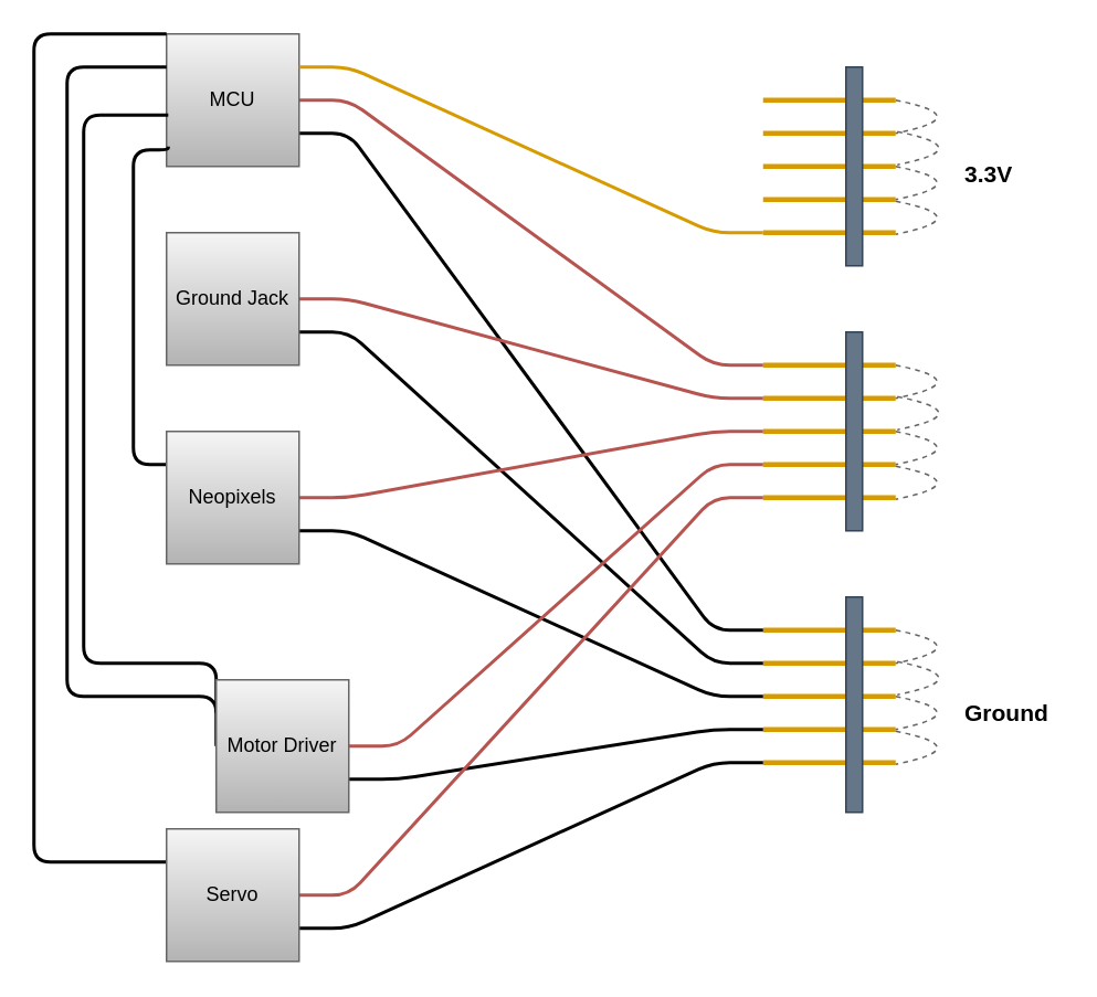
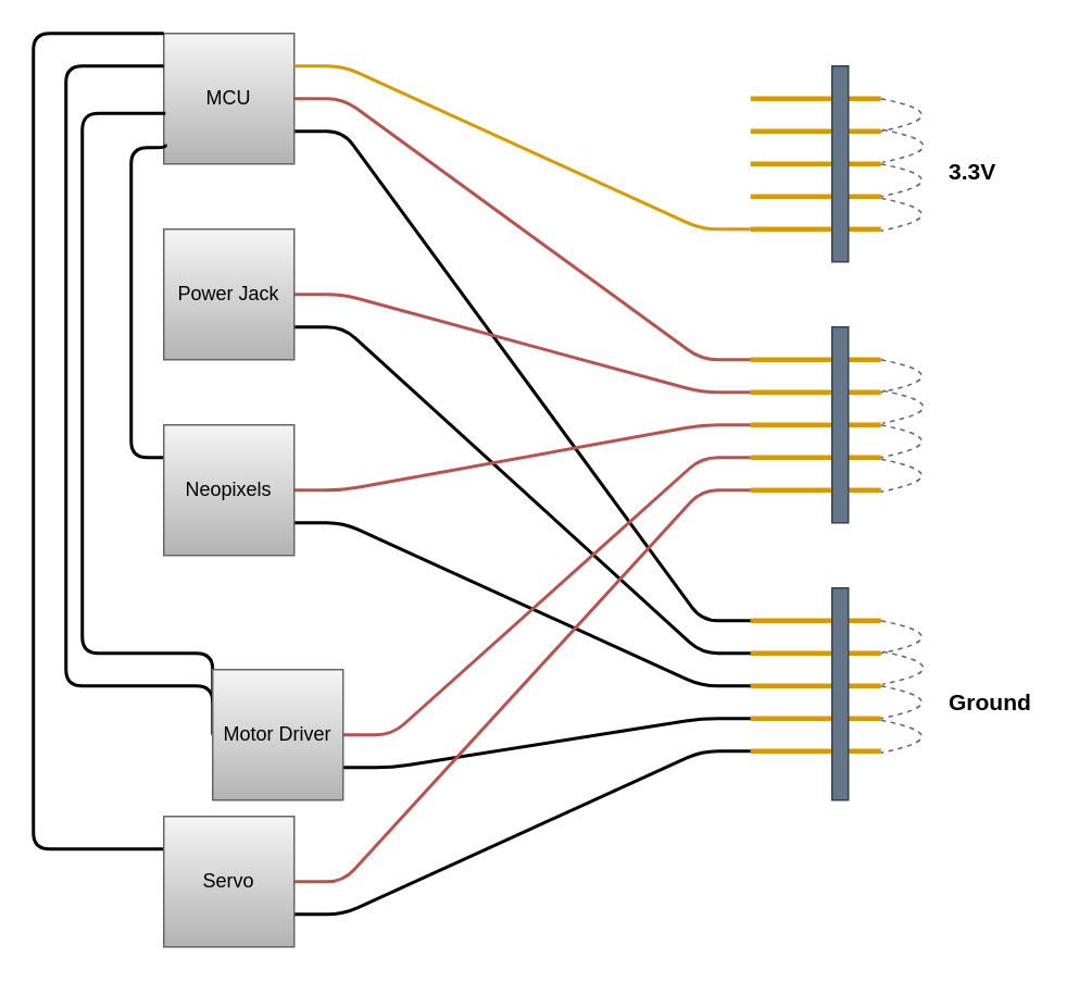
  <mxCell id="0" />
  <mxCell id="1" parent="0" />
  <mxCell id="2" value="" style="endArrow=none;html=1;rounded=0;strokeWidth=3;fillColor=#ffcd28;gradientColor=#ffa500;strokeColor=#d79b00;" parent="1" edge="1"><mxGeometry width="50" height="50" relative="1" as="geometry"><mxPoint x="460" y="380" as="sourcePoint" /><mxPoint x="540" y="380" as="targetPoint" /></mxGeometry></mxCell>
  <mxCell id="3" value="" style="endArrow=none;html=1;rounded=0;strokeWidth=3;fillColor=#ffcd28;gradientColor=#ffa500;strokeColor=#d79b00;" parent="1" edge="1"><mxGeometry width="50" height="50" relative="1" as="geometry"><mxPoint x="460" y="400" as="sourcePoint" /><mxPoint x="540" y="400" as="targetPoint" /></mxGeometry></mxCell>
  <mxCell id="4" value="" style="endArrow=none;html=1;rounded=0;strokeWidth=3;fillColor=#ffcd28;gradientColor=#ffa500;strokeColor=#d79b00;" parent="1" edge="1"><mxGeometry width="50" height="50" relative="1" as="geometry"><mxPoint x="460" y="420" as="sourcePoint" /><mxPoint x="540" y="420" as="targetPoint" /></mxGeometry></mxCell>
  <mxCell id="5" value="" style="endArrow=none;html=1;rounded=0;strokeWidth=3;fillColor=#ffcd28;gradientColor=#ffa500;strokeColor=#d79b00;" parent="1" edge="1"><mxGeometry width="50" height="50" relative="1" as="geometry"><mxPoint x="460" y="440" as="sourcePoint" /><mxPoint x="540" y="440" as="targetPoint" /></mxGeometry></mxCell>
  <mxCell id="6" value="" style="endArrow=none;html=1;rounded=0;strokeWidth=3;fillColor=#ffcd28;gradientColor=#ffa500;strokeColor=#d79b00;" parent="1" edge="1"><mxGeometry width="50" height="50" relative="1" as="geometry"><mxPoint x="460" y="460" as="sourcePoint" /><mxPoint x="540" y="460" as="targetPoint" /></mxGeometry></mxCell>
  <mxCell id="7" value="" style="endArrow=none;html=1;rounded=0;strokeWidth=3;fillColor=#ffcd28;gradientColor=#ffa500;strokeColor=#d79b00;" parent="1" edge="1"><mxGeometry width="50" height="50" relative="1" as="geometry"><mxPoint x="460" y="300" as="sourcePoint" /><mxPoint x="540" y="300" as="targetPoint" /></mxGeometry></mxCell>
  <mxCell id="8" value="" style="endArrow=none;html=1;rounded=0;strokeWidth=3;fillColor=#ffcd28;gradientColor=#ffa500;strokeColor=#d79b00;" parent="1" edge="1"><mxGeometry width="50" height="50" relative="1" as="geometry"><mxPoint x="460" y="280" as="sourcePoint" /><mxPoint x="540" y="280" as="targetPoint" /></mxGeometry></mxCell>
  <mxCell id="9" value="" style="endArrow=none;html=1;rounded=0;strokeWidth=3;fillColor=#ffcd28;gradientColor=#ffa500;strokeColor=#d79b00;" parent="1" edge="1"><mxGeometry width="50" height="50" relative="1" as="geometry"><mxPoint x="460" y="260" as="sourcePoint" /><mxPoint x="540" y="260" as="targetPoint" /></mxGeometry></mxCell>
  <mxCell id="10" value="" style="endArrow=none;html=1;rounded=0;strokeWidth=3;fillColor=#ffcd28;gradientColor=#ffa500;strokeColor=#d79b00;" parent="1" edge="1"><mxGeometry width="50" height="50" relative="1" as="geometry"><mxPoint x="460" y="240" as="sourcePoint" /><mxPoint x="540" y="240" as="targetPoint" /></mxGeometry></mxCell>
  <mxCell id="11" value="" style="endArrow=none;html=1;rounded=0;strokeWidth=3;fillColor=#ffcd28;gradientColor=#ffa500;strokeColor=#d79b00;" parent="1" edge="1"><mxGeometry width="50" height="50" relative="1" as="geometry"><mxPoint x="460" y="220" as="sourcePoint" /><mxPoint x="540" y="220" as="targetPoint" /></mxGeometry></mxCell>
  <mxCell id="12" value="" style="rounded=0;whiteSpace=wrap;html=1;fillColor=#647687;fontColor=#ffffff;strokeColor=#314354;" parent="1" vertex="1"><mxGeometry x="510" y="200" width="10" height="120" as="geometry" /></mxCell>
  <mxCell id="13" value="" style="rounded=0;whiteSpace=wrap;html=1;fillColor=#647687;fontColor=#ffffff;strokeColor=#314354;" parent="1" vertex="1"><mxGeometry x="510" y="360" width="10" height="130" as="geometry" /></mxCell>
  <mxCell id="14" value="" style="html=1;labelBackgroundColor=#ffffff;endArrow=none;endFill=0;jettySize=auto;orthogonalLoop=1;strokeWidth=1;dashed=1;fontSize=14;curved=1;fillColor=#f5f5f5;gradientColor=#b3b3b3;strokeColor=#666666;" parent="1" edge="1"><mxGeometry width="60" height="60" relative="1" as="geometry"><mxPoint x="540" y="220" as="sourcePoint" /><mxPoint x="540" y="240" as="targetPoint" /><Array as="points"><mxPoint x="590" y="230" /></Array></mxGeometry></mxCell>
  <mxCell id="15" value="" style="html=1;labelBackgroundColor=#ffffff;endArrow=none;endFill=0;jettySize=auto;orthogonalLoop=1;strokeWidth=1;dashed=1;fontSize=14;curved=1;fillColor=#f5f5f5;gradientColor=#b3b3b3;strokeColor=#666666;" parent="1" edge="1"><mxGeometry width="60" height="60" relative="1" as="geometry"><mxPoint x="541" y="239" as="sourcePoint" /><mxPoint x="541" y="259" as="targetPoint" /><Array as="points"><mxPoint x="591" y="249" /></Array></mxGeometry></mxCell>
  <mxCell id="16" value="" style="html=1;labelBackgroundColor=#ffffff;endArrow=none;endFill=0;jettySize=auto;orthogonalLoop=1;strokeWidth=1;dashed=1;fontSize=14;curved=1;fillColor=#f5f5f5;gradientColor=#b3b3b3;strokeColor=#666666;" parent="1" edge="1"><mxGeometry width="60" height="60" relative="1" as="geometry"><mxPoint x="540" y="260" as="sourcePoint" /><mxPoint x="540" y="280" as="targetPoint" /><Array as="points"><mxPoint x="590" y="270" /></Array></mxGeometry></mxCell>
  <mxCell id="17" value="" style="html=1;labelBackgroundColor=#ffffff;endArrow=none;endFill=0;jettySize=auto;orthogonalLoop=1;strokeWidth=1;dashed=1;fontSize=14;curved=1;fillColor=#f5f5f5;gradientColor=#b3b3b3;strokeColor=#666666;" parent="1" edge="1"><mxGeometry width="60" height="60" relative="1" as="geometry"><mxPoint x="540" y="281" as="sourcePoint" /><mxPoint x="540" y="301" as="targetPoint" /><Array as="points"><mxPoint x="590" y="291" /></Array></mxGeometry></mxCell>
  <mxCell id="18" value="" style="html=1;labelBackgroundColor=#ffffff;endArrow=none;endFill=0;jettySize=auto;orthogonalLoop=1;strokeWidth=1;dashed=1;fontSize=14;curved=1;fillColor=#f5f5f5;gradientColor=#b3b3b3;strokeColor=#666666;" parent="1" edge="1"><mxGeometry width="60" height="60" relative="1" as="geometry"><mxPoint x="540" y="380" as="sourcePoint" /><mxPoint x="540" y="400" as="targetPoint" /><Array as="points"><mxPoint x="590" y="390" /></Array></mxGeometry></mxCell>
  <mxCell id="19" value="" style="html=1;labelBackgroundColor=#ffffff;endArrow=none;endFill=0;jettySize=auto;orthogonalLoop=1;strokeWidth=1;dashed=1;fontSize=14;curved=1;fillColor=#f5f5f5;gradientColor=#b3b3b3;strokeColor=#666666;" parent="1" edge="1"><mxGeometry width="60" height="60" relative="1" as="geometry"><mxPoint x="541" y="399" as="sourcePoint" /><mxPoint x="541" y="419" as="targetPoint" /><Array as="points"><mxPoint x="591" y="409" /></Array></mxGeometry></mxCell>
  <mxCell id="20" value="" style="html=1;labelBackgroundColor=#ffffff;endArrow=none;endFill=0;jettySize=auto;orthogonalLoop=1;strokeWidth=1;dashed=1;fontSize=14;curved=1;fillColor=#f5f5f5;gradientColor=#b3b3b3;strokeColor=#666666;" parent="1" edge="1"><mxGeometry width="60" height="60" relative="1" as="geometry"><mxPoint x="540" y="420" as="sourcePoint" /><mxPoint x="540" y="440" as="targetPoint" /><Array as="points"><mxPoint x="590" y="430" /></Array></mxGeometry></mxCell>
  <mxCell id="21" value="" style="html=1;labelBackgroundColor=#ffffff;endArrow=none;endFill=0;jettySize=auto;orthogonalLoop=1;strokeWidth=1;dashed=1;fontSize=14;curved=1;fillColor=#f5f5f5;gradientColor=#b3b3b3;strokeColor=#666666;" parent="1" edge="1"><mxGeometry width="60" height="60" relative="1" as="geometry"><mxPoint x="540" y="441" as="sourcePoint" /><mxPoint x="540" y="461" as="targetPoint" /><Array as="points"><mxPoint x="590" y="451" /></Array></mxGeometry></mxCell>
  <mxCell id="22" style="edgeStyle=entityRelationEdgeStyle;orthogonalLoop=1;jettySize=auto;html=1;exitX=1;exitY=0.5;exitDx=0;exitDy=0;strokeWidth=2;fillColor=#f8cecc;gradientColor=#ea6b66;strokeColor=#b85450;endArrow=none;endFill=0;" parent="1" source="24" edge="1"><mxGeometry relative="1" as="geometry"><mxPoint x="460" y="220" as="targetPoint" /></mxGeometry></mxCell>
  <mxCell id="23" style="edgeStyle=entityRelationEdgeStyle;orthogonalLoop=1;jettySize=auto;html=1;exitX=1;exitY=0.75;exitDx=0;exitDy=0;strokeWidth=2;endArrow=none;endFill=0;" parent="1" source="24" edge="1"><mxGeometry relative="1" as="geometry"><mxPoint x="460" y="380" as="targetPoint" /></mxGeometry></mxCell>
  <mxCell id="24" value="MCU" style="rounded=0;whiteSpace=wrap;html=1;fillColor=#f5f5f5;gradientColor=#b3b3b3;strokeColor=#666666;" parent="1" vertex="1"><mxGeometry x="100" y="20" width="80" height="80" as="geometry" /></mxCell>
  <mxCell id="25" style="edgeStyle=entityRelationEdgeStyle;orthogonalLoop=1;jettySize=auto;html=1;exitX=1;exitY=0.5;exitDx=0;exitDy=0;strokeWidth=2;fillColor=#f8cecc;gradientColor=#ea6b66;strokeColor=#b85450;endArrow=none;endFill=0;" parent="1" source="28" edge="1"><mxGeometry relative="1" as="geometry"><mxPoint x="460" y="240" as="targetPoint" /></mxGeometry></mxCell>
  <mxCell id="26" style="edgeStyle=entityRelationEdgeStyle;orthogonalLoop=1;jettySize=auto;html=1;exitX=1;exitY=0.75;exitDx=0;exitDy=0;strokeWidth=2;endArrow=none;endFill=0;" parent="1" source="28" edge="1"><mxGeometry relative="1" as="geometry"><mxPoint x="460" y="400" as="targetPoint" /></mxGeometry></mxCell>
  <mxCell id="27" style="edgeStyle=entityRelationEdgeStyle;orthogonalLoop=1;jettySize=auto;html=1;exitX=1;exitY=0.25;exitDx=0;exitDy=0;strokeWidth=2;endArrow=none;endFill=0;fillColor=#ffe6cc;strokeColor=#d79b00;" parent="1" source="24" edge="1"><mxGeometry relative="1" as="geometry"><mxPoint x="460" y="140" as="targetPoint" /></mxGeometry></mxCell>
- <mxCell id="28" value="Ground Jack" style="rounded=0;whiteSpace=wrap;html=1;fillColor=#f5f5f5;gradientColor=#b3b3b3;strokeColor=#666666;" parent="1" vertex="1"><mxGeometry x="100" y="140" width="80" height="80" as="geometry" /></mxCell>
+ <mxCell id="28" value="Power Jack" style="rounded=0;whiteSpace=wrap;html=1;fillColor=#f5f5f5;gradientColor=#b3b3b3;strokeColor=#666666;" parent="1" vertex="1"><mxGeometry x="100" y="140" width="80" height="80" as="geometry" /></mxCell>
  <mxCell id="29" style="edgeStyle=entityRelationEdgeStyle;orthogonalLoop=1;jettySize=auto;html=1;exitX=1;exitY=0.5;exitDx=0;exitDy=0;strokeWidth=2;fillColor=#f8cecc;gradientColor=#ea6b66;strokeColor=#b85450;endArrow=none;endFill=0;" parent="1" source="32" edge="1"><mxGeometry relative="1" as="geometry"><mxPoint x="460" y="260" as="targetPoint" /></mxGeometry></mxCell>
  <mxCell id="30" style="edgeStyle=entityRelationEdgeStyle;orthogonalLoop=1;jettySize=auto;html=1;exitX=1;exitY=0.75;exitDx=0;exitDy=0;strokeWidth=2;endArrow=none;endFill=0;" parent="1" source="32" edge="1"><mxGeometry relative="1" as="geometry"><mxPoint x="460" y="420" as="targetPoint" /></mxGeometry></mxCell>
  <mxCell id="31" style="edgeStyle=orthogonalEdgeStyle;orthogonalLoop=1;jettySize=auto;html=1;exitX=0;exitY=0.25;exitDx=0;exitDy=0;strokeWidth=2;fontSize=14;endArrow=none;endFill=0;entryX=0.013;entryY=0.85;entryDx=0;entryDy=0;entryPerimeter=0;" parent="1" source="32" target="24" edge="1"><mxGeometry relative="1" as="geometry"><mxPoint x="100" y="120" as="targetPoint" /><Array as="points"><mxPoint x="80" y="280" /><mxPoint x="80" y="90" /><mxPoint x="101" y="90" /></Array></mxGeometry></mxCell>
  <mxCell id="32" value="Neopixels" style="rounded=0;whiteSpace=wrap;html=1;fillColor=#f5f5f5;gradientColor=#b3b3b3;strokeColor=#666666;" parent="1" vertex="1"><mxGeometry x="100" y="260" width="80" height="80" as="geometry" /></mxCell>
  <mxCell id="33" style="edgeStyle=entityRelationEdgeStyle;orthogonalLoop=1;jettySize=auto;html=1;exitX=1;exitY=0.5;exitDx=0;exitDy=0;strokeWidth=2;fillColor=#f8cecc;gradientColor=#ea6b66;strokeColor=#b85450;endArrow=none;endFill=0;" parent="1" source="37" edge="1"><mxGeometry relative="1" as="geometry"><mxPoint x="460" y="280" as="targetPoint" /></mxGeometry></mxCell>
  <mxCell id="34" style="edgeStyle=entityRelationEdgeStyle;orthogonalLoop=1;jettySize=auto;html=1;exitX=1;exitY=0.75;exitDx=0;exitDy=0;strokeWidth=2;endArrow=none;endFill=0;" parent="1" source="37" edge="1"><mxGeometry relative="1" as="geometry"><mxPoint x="460" y="440" as="targetPoint" /></mxGeometry></mxCell>
  <mxCell id="35" style="edgeStyle=orthogonalEdgeStyle;orthogonalLoop=1;jettySize=auto;html=1;exitX=0;exitY=0.25;exitDx=0;exitDy=0;entryX=0.013;entryY=0.613;entryDx=0;entryDy=0;entryPerimeter=0;strokeWidth=2;fontSize=14;endArrow=none;endFill=0;" parent="1" source="37" target="24" edge="1"><mxGeometry relative="1" as="geometry"><Array as="points"><mxPoint x="50" y="400" /><mxPoint x="50" y="69" /></Array></mxGeometry></mxCell>
  <mxCell id="36" style="edgeStyle=orthogonalEdgeStyle;orthogonalLoop=1;jettySize=auto;html=1;exitX=0;exitY=0.5;exitDx=0;exitDy=0;entryX=0;entryY=0.25;entryDx=0;entryDy=0;strokeWidth=2;fontSize=14;endArrow=none;endFill=0;" parent="1" source="37" target="24" edge="1"><mxGeometry relative="1" as="geometry"><Array as="points"><mxPoint x="40" y="420" /><mxPoint x="40" y="40" /></Array></mxGeometry></mxCell>
  <mxCell id="37" value="Motor Driver" style="rounded=0;whiteSpace=wrap;html=1;fillColor=#f5f5f5;gradientColor=#b3b3b3;strokeColor=#666666;" parent="1" vertex="1"><mxGeometry x="130" y="410" width="80" height="80" as="geometry" /></mxCell>
  <mxCell id="38" style="edgeStyle=entityRelationEdgeStyle;orthogonalLoop=1;jettySize=auto;html=1;exitX=1;exitY=0.5;exitDx=0;exitDy=0;strokeWidth=2;fillColor=#f8cecc;gradientColor=#ea6b66;strokeColor=#b85450;endArrow=none;endFill=0;" parent="1" source="41" edge="1"><mxGeometry relative="1" as="geometry"><mxPoint x="460" y="300" as="targetPoint" /></mxGeometry></mxCell>
  <mxCell id="39" style="edgeStyle=entityRelationEdgeStyle;orthogonalLoop=1;jettySize=auto;html=1;exitX=1;exitY=0.75;exitDx=0;exitDy=0;strokeWidth=2;endArrow=none;endFill=0;" parent="1" source="41" edge="1"><mxGeometry relative="1" as="geometry"><mxPoint x="460" y="460" as="targetPoint" /></mxGeometry></mxCell>
  <mxCell id="40" style="edgeStyle=orthogonalEdgeStyle;orthogonalLoop=1;jettySize=auto;html=1;exitX=0;exitY=0.25;exitDx=0;exitDy=0;entryX=0;entryY=0;entryDx=0;entryDy=0;strokeWidth=2;fontSize=14;endArrow=none;endFill=0;" parent="1" source="41" target="24" edge="1"><mxGeometry relative="1" as="geometry"><Array as="points"><mxPoint x="20" y="520" /><mxPoint x="20" y="20" /></Array></mxGeometry></mxCell>
  <mxCell id="41" value="Servo" style="rounded=0;whiteSpace=wrap;html=1;fillColor=#f5f5f5;gradientColor=#b3b3b3;strokeColor=#666666;" parent="1" vertex="1"><mxGeometry x="100" y="500" width="80" height="80" as="geometry" /></mxCell>
  <mxCell id="42" value="" style="endArrow=none;html=1;rounded=0;strokeWidth=3;fillColor=#ffcd28;gradientColor=#ffa500;strokeColor=#d79b00;" parent="1" edge="1"><mxGeometry width="50" height="50" relative="1" as="geometry"><mxPoint x="460" y="140" as="sourcePoint" /><mxPoint x="540" y="140" as="targetPoint" /></mxGeometry></mxCell>
  <mxCell id="43" value="" style="endArrow=none;html=1;rounded=0;strokeWidth=3;fillColor=#ffcd28;gradientColor=#ffa500;strokeColor=#d79b00;" parent="1" edge="1"><mxGeometry width="50" height="50" relative="1" as="geometry"><mxPoint x="460" y="120" as="sourcePoint" /><mxPoint x="540" y="120" as="targetPoint" /></mxGeometry></mxCell>
  <mxCell id="44" value="" style="endArrow=none;html=1;rounded=0;strokeWidth=3;fillColor=#ffcd28;gradientColor=#ffa500;strokeColor=#d79b00;" parent="1" edge="1"><mxGeometry width="50" height="50" relative="1" as="geometry"><mxPoint x="460" y="100" as="sourcePoint" /><mxPoint x="540" y="100" as="targetPoint" /></mxGeometry></mxCell>
  <mxCell id="45" value="" style="endArrow=none;html=1;rounded=0;strokeWidth=3;fillColor=#ffcd28;gradientColor=#ffa500;strokeColor=#d79b00;" parent="1" edge="1"><mxGeometry width="50" height="50" relative="1" as="geometry"><mxPoint x="460" y="80" as="sourcePoint" /><mxPoint x="540" y="80" as="targetPoint" /></mxGeometry></mxCell>
  <mxCell id="46" value="" style="endArrow=none;html=1;rounded=0;strokeWidth=3;fillColor=#ffcd28;gradientColor=#ffa500;strokeColor=#d79b00;" parent="1" edge="1"><mxGeometry width="50" height="50" relative="1" as="geometry"><mxPoint x="460" y="60" as="sourcePoint" /><mxPoint x="540" y="60" as="targetPoint" /></mxGeometry></mxCell>
  <mxCell id="47" value="" style="rounded=0;whiteSpace=wrap;html=1;fillColor=#647687;fontColor=#ffffff;strokeColor=#314354;" parent="1" vertex="1"><mxGeometry x="510" y="40" width="10" height="120" as="geometry" /></mxCell>
  <mxCell id="48" value="" style="html=1;labelBackgroundColor=#ffffff;endArrow=none;endFill=0;jettySize=auto;orthogonalLoop=1;strokeWidth=1;dashed=1;fontSize=14;curved=1;fillColor=#f5f5f5;gradientColor=#b3b3b3;strokeColor=#666666;" parent="1" edge="1"><mxGeometry width="60" height="60" relative="1" as="geometry"><mxPoint x="540" y="60" as="sourcePoint" /><mxPoint x="540" y="80" as="targetPoint" /><Array as="points"><mxPoint x="590" y="70" /></Array></mxGeometry></mxCell>
  <mxCell id="49" value="" style="html=1;labelBackgroundColor=#ffffff;endArrow=none;endFill=0;jettySize=auto;orthogonalLoop=1;strokeWidth=1;dashed=1;fontSize=14;curved=1;fillColor=#f5f5f5;gradientColor=#b3b3b3;strokeColor=#666666;" parent="1" edge="1"><mxGeometry width="60" height="60" relative="1" as="geometry"><mxPoint x="541" y="79" as="sourcePoint" /><mxPoint x="541" y="99" as="targetPoint" /><Array as="points"><mxPoint x="591" y="89" /></Array></mxGeometry></mxCell>
  <mxCell id="50" value="" style="html=1;labelBackgroundColor=#ffffff;endArrow=none;endFill=0;jettySize=auto;orthogonalLoop=1;strokeWidth=1;dashed=1;fontSize=14;curved=1;fillColor=#f5f5f5;gradientColor=#b3b3b3;strokeColor=#666666;" parent="1" edge="1"><mxGeometry width="60" height="60" relative="1" as="geometry"><mxPoint x="540" y="100" as="sourcePoint" /><mxPoint x="540" y="120" as="targetPoint" /><Array as="points"><mxPoint x="590" y="110" /></Array></mxGeometry></mxCell>
  <mxCell id="51" value="" style="html=1;labelBackgroundColor=#ffffff;endArrow=none;endFill=0;jettySize=auto;orthogonalLoop=1;strokeWidth=1;dashed=1;fontSize=14;curved=1;fillColor=#f5f5f5;gradientColor=#b3b3b3;strokeColor=#666666;" parent="1" edge="1"><mxGeometry width="60" height="60" relative="1" as="geometry"><mxPoint x="540" y="121" as="sourcePoint" /><mxPoint x="540" y="141" as="targetPoint" /><Array as="points"><mxPoint x="590" y="131" /></Array></mxGeometry></mxCell>
  <mxCell id="52" value="3.3V" style="text;html=1;strokeColor=none;fillColor=none;align=left;verticalAlign=middle;whiteSpace=wrap;rounded=0;fontSize=14;fontStyle=1" parent="1" vertex="1"><mxGeometry x="580" y="90" width="60" height="30" as="geometry" /></mxCell>
  <mxCell id="53" value="Ground" style="text;html=1;strokeColor=none;fillColor=none;align=left;verticalAlign=middle;whiteSpace=wrap;rounded=0;fontSize=14;fontStyle=1" parent="1" vertex="1"><mxGeometry x="580" y="415" width="60" height="30" as="geometry" /></mxCell>
